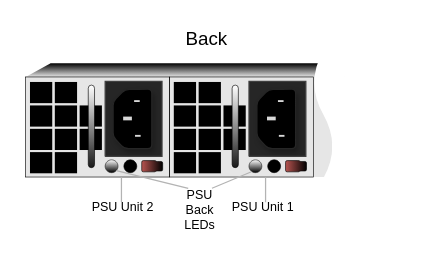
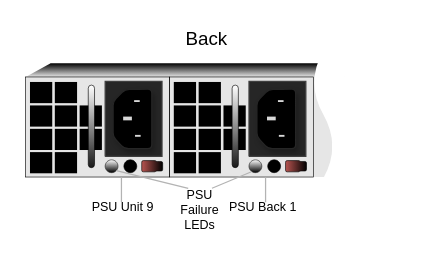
  <mxCell id="0" />
  <mxCell id="1" parent="0" />
  <mxCell id="2" value="" style="rounded=0;whiteSpace=wrap;html=1;strokeWidth=0.5;strokeColor=none;fillColor=#E6E6E6;" parent="1" vertex="1"><mxGeometry x="20" y="61" width="245" height="80" as="geometry" /></mxCell>
  <mxCell id="3" value="" style="shape=trapezoid;perimeter=trapezoidPerimeter;whiteSpace=wrap;html=1;fixedSize=1;shadow=0;strokeWidth=0.25;strokeColor=none;fillColor=#000000;gradientColor=#E6E6E6;" parent="1" vertex="1"><mxGeometry x="20" y="50" width="255" height="11" as="geometry" /></mxCell>
  <mxCell id="4" style="vsdxID=189;shape=stencil(nZLdDoIwDIWfprekdMkI14gv4BMsbrpFZGTg79M7qBqDgQTuunO+rst6QBStVY0BwrYL/mRuTncWxAaIXG1NcF2sQJQgioMP5hj8pdZ8blQkCQfFaO5Je5pQhf3OPc1bSyhjmfvO/trPu7Mr5dd+sJIlMh+ELfOVq2d5nIZxHZjiDPr/gIV4TolIpxs+t63El/7emI/FsFheuasqzsWvPw5ClDhEonwB);labelBackgroundColor=none;rounded=1;html=1;whiteSpace=wrap;aspect=fixed;fillColor=#B85450;strokeWidth=0.5;gradientColor=#000000;gradientDirection=east;" parent="1" vertex="1"><mxGeometry x="112.81" y="127.87" width="16.75" height="9" as="geometry" /></mxCell>
  <mxCell id="5" style="vsdxID=190;fillColor=#ffffff;gradientColor=#000000;shape=stencil(vVHLDsIgEPwajiQI6RfU+h8bu22JCGRB2/69kG1iazx58DazM/vIjjBtmiCi0CplCjecbZ8nYc5Ca+snJJsLEqYTph0C4Ujh4XvmEaqzont41gkL96naodXKrGF6YSfQtUi0OXXDVlqPfJNP6usotUhYbJIUMmQb/GGrAxpRljVycDBuc1hKM2LclX8/7H9nFfB+82Cd45T2+mcspcSRmu4F);strokeColor=#262626;labelBackgroundColor=none;rounded=0;html=1;whiteSpace=wrap;strokeWidth=0.5;" parent="1" vertex="1"><mxGeometry x="83.583" y="127.248" width="10.253" height="10.253" as="geometry" /></mxCell>
  <mxCell id="6" value="" style="group;aspect=fixed;" parent="1" vertex="1" connectable="0"><mxGeometry x="83.583" y="64.5" width="45.46" height="60" as="geometry" /></mxCell>
  <mxCell id="7" style="vsdxID=182;rotation=0;fillColor=#262626;gradientColor=none;shape=stencil(nZBLDoAgDERP0z3SIyjew0SURgSD+Lu9kMZoXLhwN9O+tukAlrNpJg1SzDH4QW/URgNYgZTkjA4UkwJUgGXng+6DX1zLfmoymdXo17xh5zmRJ6Q42BWCfc2oJfdAr+Yv+AP9Cb7OJ3H/2JG1HNGz/84klThPVCc=);strokeColor=#3f3f3f;shadow=0;labelBackgroundColor=none;rounded=0;html=1;whiteSpace=wrap;" parent="6" vertex="1"><mxGeometry width="45.46" height="60.0" as="geometry" /></mxCell>
  <mxCell id="8" style="vsdxID=183;rotation=0;fillColor=none;gradientColor=none;strokeColor=none;shadow=1;labelBackgroundColor=none;rounded=0;html=1;whiteSpace=wrap;" parent="6" vertex="1"><mxGeometry x="6.334" y="6.247" width="30.973" height="47.5" as="geometry" /></mxCell>
  <mxCell id="9" style="vsdxID=184;rotation=0;fillColor=#000000;gradientColor=none;shape=stencil(jZHdDsIgDIWfhlvStf6M6zlfwCcgDh0Rx8Lw9+llqybOqNldz+lXoBxBRVfr1giELgZ/MBdbxVrQSiDapjbBxlQJKgUVOx/MPvhTU7FudSIRBsdUPJP1NIIO2429G/ZIEiD7PHj05/7C63MEgJs31qzWjDrb/EFf+iuMuVTz6fj45BxktpwKI8iF+g0TSIXjFeWMpm85enQqhn/nRKxzHNt7/zOnZHHGVD4A);strokeColor=#262626;shadow=1;labelBackgroundColor=#ffffff;rounded=1;html=1;whiteSpace=wrap;" parent="8" vertex="1"><mxGeometry width="30.973" height="47.5" as="geometry" /></mxCell>
  <mxCell id="10" style="vsdxID=185;rotation=0;fillColor=#d8d8d8;gradientColor=none;shape=stencil(nZBLDoAgDERP0z3SIyjew0SURgSD+Lu9kMZoXLhwN9O+tukAlrNpJg1SzDH4QW/URgNYgZTkjA4UkwJUgGXng+6DX1zLfmoymdXo17xh5zmRJ6Q42BWCfc2oJfdAr+Yv+AP9Cb7OJ3H/2JG1HNGz/84klThPVCc=);strokeColor=none;shadow=1;labelBackgroundColor=none;rounded=0;html=1;whiteSpace=wrap;" parent="8" vertex="1"><mxGeometry x="8.039" y="21.944" width="6.994" height="3.0" as="geometry" /></mxCell>
  <mxCell id="11" style="vsdxID=186;rotation=0;fillColor=#d8d8d8;gradientColor=none;shape=stencil(nZBLDoAgDERP0z3SIyjew0SURgSD+Lu9kMZoXLhwN9O+tukAlrNpJg1SzDH4QW/URgNYgZTkjA4UkwJUgGXng+6DX1zLfmoymdXo17xh5zmRJ6Q42BWCfc2oJfdAr+Yv+AP9Cb7OJ3H/2JG1HNGz/84klThPVCc=);strokeColor=none;shadow=1;labelBackgroundColor=none;rounded=0;html=1;whiteSpace=wrap;" parent="8" vertex="1"><mxGeometry x="16.809" y="8.778" width="4.496" height="1.5" as="geometry" /></mxCell>
  <mxCell id="12" style="vsdxID=187;rotation=0;fillColor=#d8d8d8;gradientColor=none;shape=stencil(nZBLDoAgDERP0z3SIyjew0SURgSD+Lu9kMZoXLhwN9O+tukAlrNpJg1SzDH4QW/URgNYgZTkjA4UkwJUgGXng+6DX1zLfmoymdXo17xh5zmRJ6Q42BWCfc2oJfdAr+Yv+AP9Cb7OJ3H/2JG1HNGz/84klThPVCc=);strokeColor=none;shadow=1;labelBackgroundColor=none;rounded=0;html=1;whiteSpace=wrap;" parent="8" vertex="1"><mxGeometry x="17.54" y="36.574" width="4.496" height="1.5" as="geometry" /></mxCell>
  <mxCell id="13" style="vsdxID=190;shape=stencil(vVHLDsIgEPwajiQI6RfU+h8bu22JCGRB2/69kG1iazx58DazM/vIjjBtmiCi0CplCjecbZ8nYc5Ca+snJJsLEqYTph0C4Ujh4XvmEaqzont41gkL96naodXKrGF6YSfQtUi0OXXDVlqPfJNP6usotUhYbJIUMmQb/GGrAxpRljVycDBuc1hKM2LclX8/7H9nFfB+82Cd45T2+mcspcSRmu4F);labelBackgroundColor=none;rounded=0;html=1;whiteSpace=wrap;strokeWidth=0.5;fillColor=#000000;" parent="1" vertex="1"><mxGeometry x="98.583" y="127.248" width="10.253" height="10.253" as="geometry" /></mxCell>
  <mxCell id="14" value="" style="group;aspect=fixed;" parent="1" vertex="1" connectable="0"><mxGeometry x="23.47" y="65.003" width="57.5" height="73" as="geometry" /></mxCell>
  <mxCell id="15" value="" style="rounded=0;whiteSpace=wrap;html=1;strokeWidth=0.5;fillColor=#000000;strokeColor=none;" parent="14" vertex="1"><mxGeometry y="18.758" width="17.79" height="16.927" as="geometry" /></mxCell>
  <mxCell id="16" value="" style="rounded=0;whiteSpace=wrap;html=1;strokeWidth=0.5;fillColor=#000000;strokeColor=none;" parent="14" vertex="1"><mxGeometry x="19.857" y="18.758" width="17.79" height="16.927" as="geometry" /></mxCell>
  <mxCell id="17" value="" style="rounded=0;whiteSpace=wrap;html=1;strokeWidth=0.5;fillColor=#000000;strokeColor=none;" parent="14" vertex="1"><mxGeometry x="39.71" y="18.758" width="17.79" height="16.927" as="geometry" /></mxCell>
  <mxCell id="18" value="" style="rounded=0;whiteSpace=wrap;html=1;strokeWidth=0.5;fillColor=#000000;strokeColor=none;" parent="14" vertex="1"><mxGeometry y="37.469" width="17.79" height="16.927" as="geometry" /></mxCell>
  <mxCell id="19" value="" style="rounded=0;whiteSpace=wrap;html=1;strokeWidth=0.5;fillColor=#000000;strokeColor=none;" parent="14" vertex="1"><mxGeometry x="19.857" y="37.469" width="17.79" height="16.927" as="geometry" /></mxCell>
  <mxCell id="20" value="" style="rounded=0;whiteSpace=wrap;html=1;strokeWidth=0.5;fillColor=#000000;strokeColor=none;" parent="14" vertex="1"><mxGeometry x="39.71" y="37.469" width="17.79" height="16.927" as="geometry" /></mxCell>
  <mxCell id="21" value="" style="rounded=0;whiteSpace=wrap;html=1;strokeWidth=0.5;fillColor=#000000;strokeColor=none;" parent="14" vertex="1"><mxGeometry width="17.79" height="16.927" as="geometry" /></mxCell>
  <mxCell id="22" value="" style="rounded=0;whiteSpace=wrap;html=1;strokeWidth=0.5;fillColor=#000000;strokeColor=none;" parent="14" vertex="1"><mxGeometry x="19.857" width="17.79" height="16.927" as="geometry" /></mxCell>
  <mxCell id="23" value="" style="rounded=0;whiteSpace=wrap;html=1;strokeWidth=0.5;fillColor=#000000;strokeColor=none;" parent="14" vertex="1"><mxGeometry y="56.073" width="17.79" height="16.927" as="geometry" /></mxCell>
  <mxCell id="24" value="" style="rounded=0;whiteSpace=wrap;html=1;strokeWidth=0.5;fillColor=#000000;strokeColor=none;" parent="14" vertex="1"><mxGeometry x="19.857" y="56.073" width="17.79" height="16.927" as="geometry" /></mxCell>
  <mxCell id="25" value="" style="rounded=1;whiteSpace=wrap;html=1;shadow=0;strokeColor=#000000;strokeWidth=0.5;rotation=90;gradientColor=#ffffff;gradientDirection=west;fillColor=#1A1A1A;arcSize=50;" parent="1" vertex="1"><mxGeometry x="39.58" y="98" width="66" height="5" as="geometry" /></mxCell>
  <mxCell id="26" value="" style="rounded=0;whiteSpace=wrap;html=1;strokeWidth=0.5;gradientColor=#000000;fillColor=none;" parent="1" vertex="1"><mxGeometry x="135" y="61" width="115" height="80" as="geometry" /></mxCell>
  <mxCell id="27" style="vsdxID=189;shape=stencil(nZLdDoIwDIWfprekdMkI14gv4BMsbrpFZGTg79M7qBqDgQTuunO+rst6QBStVY0BwrYL/mRuTncWxAaIXG1NcF2sQJQgioMP5hj8pdZ8blQkCQfFaO5Je5pQhf3OPc1bSyhjmfvO/trPu7Mr5dd+sJIlMh+ELfOVq2d5nIZxHZjiDPr/gIV4TolIpxs+t63El/7emI/FsFheuasqzsWvPw5ClDhEonwB);labelBackgroundColor=none;rounded=1;html=1;whiteSpace=wrap;aspect=fixed;fillColor=#B85450;strokeWidth=0.5;gradientColor=#000000;gradientDirection=east;" parent="1" vertex="1"><mxGeometry x="227.81" y="127.87" width="16.75" height="9" as="geometry" /></mxCell>
  <mxCell id="28" style="vsdxID=190;fillColor=#ffffff;gradientColor=#000000;shape=stencil(vVHLDsIgEPwajiQI6RfU+h8bu22JCGRB2/69kG1iazx58DazM/vIjjBtmiCi0CplCjecbZ8nYc5Ca+snJJsLEqYTph0C4Ujh4XvmEaqzont41gkL96naodXKrGF6YSfQtUi0OXXDVlqPfJNP6usotUhYbJIUMmQb/GGrAxpRljVycDBuc1hKM2LclX8/7H9nFfB+82Cd45T2+mcspcSRmu4F);strokeColor=#262626;labelBackgroundColor=none;rounded=0;html=1;whiteSpace=wrap;strokeWidth=0.5;" parent="1" vertex="1"><mxGeometry x="198.583" y="127.248" width="10.253" height="10.253" as="geometry" /></mxCell>
  <mxCell id="29" value="" style="group;aspect=fixed;" parent="1" vertex="1" connectable="0"><mxGeometry x="198.583" y="64.5" width="45.46" height="60" as="geometry" /></mxCell>
  <mxCell id="30" style="vsdxID=182;rotation=0;fillColor=#262626;gradientColor=none;shape=stencil(nZBLDoAgDERP0z3SIyjew0SURgSD+Lu9kMZoXLhwN9O+tukAlrNpJg1SzDH4QW/URgNYgZTkjA4UkwJUgGXng+6DX1zLfmoymdXo17xh5zmRJ6Q42BWCfc2oJfdAr+Yv+AP9Cb7OJ3H/2JG1HNGz/84klThPVCc=);strokeColor=#3f3f3f;shadow=0;labelBackgroundColor=none;rounded=0;html=1;whiteSpace=wrap;" parent="29" vertex="1"><mxGeometry width="45.46" height="60.0" as="geometry" /></mxCell>
  <mxCell id="31" style="vsdxID=183;rotation=0;fillColor=none;gradientColor=none;strokeColor=none;shadow=1;labelBackgroundColor=none;rounded=0;html=1;whiteSpace=wrap;" parent="29" vertex="1"><mxGeometry x="6.334" y="6.247" width="30.973" height="47.5" as="geometry" /></mxCell>
  <mxCell id="32" style="vsdxID=184;rotation=0;fillColor=#000000;gradientColor=none;shape=stencil(jZHdDsIgDIWfhlvStf6M6zlfwCcgDh0Rx8Lw9+llqybOqNldz+lXoBxBRVfr1giELgZ/MBdbxVrQSiDapjbBxlQJKgUVOx/MPvhTU7FudSIRBsdUPJP1NIIO2429G/ZIEiD7PHj05/7C63MEgJs31qzWjDrb/EFf+iuMuVTz6fj45BxktpwKI8iF+g0TSIXjFeWMpm85enQqhn/nRKxzHNt7/zOnZHHGVD4A);strokeColor=#262626;shadow=1;labelBackgroundColor=#ffffff;rounded=1;html=1;whiteSpace=wrap;" parent="31" vertex="1"><mxGeometry width="30.973" height="47.5" as="geometry" /></mxCell>
  <mxCell id="33" style="vsdxID=185;rotation=0;fillColor=#d8d8d8;gradientColor=none;shape=stencil(nZBLDoAgDERP0z3SIyjew0SURgSD+Lu9kMZoXLhwN9O+tukAlrNpJg1SzDH4QW/URgNYgZTkjA4UkwJUgGXng+6DX1zLfmoymdXo17xh5zmRJ6Q42BWCfc2oJfdAr+Yv+AP9Cb7OJ3H/2JG1HNGz/84klThPVCc=);strokeColor=none;shadow=1;labelBackgroundColor=none;rounded=0;html=1;whiteSpace=wrap;" parent="31" vertex="1"><mxGeometry x="8.039" y="21.944" width="6.994" height="3.0" as="geometry" /></mxCell>
  <mxCell id="34" style="vsdxID=186;rotation=0;fillColor=#d8d8d8;gradientColor=none;shape=stencil(nZBLDoAgDERP0z3SIyjew0SURgSD+Lu9kMZoXLhwN9O+tukAlrNpJg1SzDH4QW/URgNYgZTkjA4UkwJUgGXng+6DX1zLfmoymdXo17xh5zmRJ6Q42BWCfc2oJfdAr+Yv+AP9Cb7OJ3H/2JG1HNGz/84klThPVCc=);strokeColor=none;shadow=1;labelBackgroundColor=none;rounded=0;html=1;whiteSpace=wrap;" parent="31" vertex="1"><mxGeometry x="16.809" y="8.778" width="4.496" height="1.5" as="geometry" /></mxCell>
  <mxCell id="35" style="vsdxID=187;rotation=0;fillColor=#d8d8d8;gradientColor=none;shape=stencil(nZBLDoAgDERP0z3SIyjew0SURgSD+Lu9kMZoXLhwN9O+tukAlrNpJg1SzDH4QW/URgNYgZTkjA4UkwJUgGXng+6DX1zLfmoymdXo17xh5zmRJ6Q42BWCfc2oJfdAr+Yv+AP9Cb7OJ3H/2JG1HNGz/84klThPVCc=);strokeColor=none;shadow=1;labelBackgroundColor=none;rounded=0;html=1;whiteSpace=wrap;" parent="31" vertex="1"><mxGeometry x="17.54" y="36.574" width="4.496" height="1.5" as="geometry" /></mxCell>
  <mxCell id="36" style="vsdxID=190;shape=stencil(vVHLDsIgEPwajiQI6RfU+h8bu22JCGRB2/69kG1iazx58DazM/vIjjBtmiCi0CplCjecbZ8nYc5Ca+snJJsLEqYTph0C4Ujh4XvmEaqzont41gkL96naodXKrGF6YSfQtUi0OXXDVlqPfJNP6usotUhYbJIUMmQb/GGrAxpRljVycDBuc1hKM2LclX8/7H9nFfB+82Cd45T2+mcspcSRmu4F);labelBackgroundColor=none;rounded=0;html=1;whiteSpace=wrap;strokeWidth=0.5;fillColor=#000000;" parent="1" vertex="1"><mxGeometry x="213.583" y="127.248" width="10.253" height="10.253" as="geometry" /></mxCell>
  <mxCell id="37" value="" style="group;aspect=fixed;" parent="1" vertex="1" connectable="0"><mxGeometry x="138.47" y="65.003" width="57.5" height="73" as="geometry" /></mxCell>
  <mxCell id="38" value="" style="rounded=0;whiteSpace=wrap;html=1;strokeWidth=0.5;fillColor=#000000;strokeColor=none;" parent="37" vertex="1"><mxGeometry y="18.758" width="17.79" height="16.927" as="geometry" /></mxCell>
  <mxCell id="39" value="" style="rounded=0;whiteSpace=wrap;html=1;strokeWidth=0.5;fillColor=#000000;strokeColor=none;" parent="37" vertex="1"><mxGeometry x="19.857" y="18.758" width="17.79" height="16.927" as="geometry" /></mxCell>
  <mxCell id="40" value="" style="rounded=0;whiteSpace=wrap;html=1;strokeWidth=0.5;fillColor=#000000;strokeColor=none;" parent="37" vertex="1"><mxGeometry x="39.71" y="18.758" width="17.79" height="16.927" as="geometry" /></mxCell>
  <mxCell id="41" value="" style="rounded=0;whiteSpace=wrap;html=1;strokeWidth=0.5;fillColor=#000000;strokeColor=none;" parent="37" vertex="1"><mxGeometry y="37.469" width="17.79" height="16.927" as="geometry" /></mxCell>
  <mxCell id="42" value="" style="rounded=0;whiteSpace=wrap;html=1;strokeWidth=0.5;fillColor=#000000;strokeColor=none;" parent="37" vertex="1"><mxGeometry x="19.857" y="37.469" width="17.79" height="16.927" as="geometry" /></mxCell>
  <mxCell id="43" value="" style="rounded=0;whiteSpace=wrap;html=1;strokeWidth=0.5;fillColor=#000000;strokeColor=none;" parent="37" vertex="1"><mxGeometry x="39.71" y="37.469" width="17.79" height="16.927" as="geometry" /></mxCell>
  <mxCell id="44" value="" style="rounded=0;whiteSpace=wrap;html=1;strokeWidth=0.5;fillColor=#000000;strokeColor=none;" parent="37" vertex="1"><mxGeometry width="17.79" height="16.927" as="geometry" /></mxCell>
  <mxCell id="45" value="" style="rounded=0;whiteSpace=wrap;html=1;strokeWidth=0.5;fillColor=#000000;strokeColor=none;" parent="37" vertex="1"><mxGeometry x="19.857" width="17.79" height="16.927" as="geometry" /></mxCell>
  <mxCell id="46" value="" style="rounded=0;whiteSpace=wrap;html=1;strokeWidth=0.5;fillColor=#000000;strokeColor=none;" parent="37" vertex="1"><mxGeometry y="56.073" width="17.79" height="16.927" as="geometry" /></mxCell>
  <mxCell id="47" value="" style="rounded=0;whiteSpace=wrap;html=1;strokeWidth=0.5;fillColor=#000000;strokeColor=none;" parent="37" vertex="1"><mxGeometry x="19.857" y="56.073" width="17.79" height="16.927" as="geometry" /></mxCell>
  <mxCell id="48" value="" style="rounded=1;whiteSpace=wrap;html=1;shadow=0;strokeColor=#000000;strokeWidth=0.5;rotation=90;gradientColor=#ffffff;gradientDirection=west;fillColor=#1A1A1A;arcSize=50;" parent="1" vertex="1"><mxGeometry x="154.58" y="98" width="66" height="5" as="geometry" /></mxCell>
  <mxCell id="49" value="" style="rounded=0;whiteSpace=wrap;html=1;strokeWidth=0.5;gradientColor=#000000;fillColor=none;" parent="1" vertex="1"><mxGeometry x="20" y="61" width="115" height="80" as="geometry" /></mxCell>
  <mxCell id="50" value="&lt;span style=&quot;font-weight: normal&quot;&gt;Back&lt;/span&gt;" style="text;html=1;strokeColor=none;fillColor=none;align=center;verticalAlign=middle;whiteSpace=wrap;rounded=0;shadow=0;fontSize=15;fontStyle=1" parent="1" vertex="1"><mxGeometry x="53.47" y="20" width="224.45" height="20" as="geometry" /></mxCell>
- <mxCell id="51" value="PSU Unit 1" style="text;whiteSpace=wrap;html=1;fontSize=10;align=center;" parent="1" vertex="1"><mxGeometry x="170" y="153" width="80.22" height="20" as="geometry" /></mxCell>
+ <mxCell id="51" value="PSU Back 1" style="text;whiteSpace=wrap;html=1;fontSize=10;align=center;" parent="1" vertex="1"><mxGeometry x="170" y="153" width="80.22" height="20" as="geometry" /></mxCell>
  <mxCell id="52" value="" style="endArrow=none;html=1;fontSize=10;shadow=0;strokeColor=#B3B3B3;exitX=1.017;exitY=0.535;exitDx=0;exitDy=0;exitPerimeter=0;" parent="1" edge="1"><mxGeometry width="50" height="50" relative="1" as="geometry"><mxPoint x="211.834" y="141" as="sourcePoint" /><mxPoint x="211.84" y="161.16" as="targetPoint" /></mxGeometry></mxCell>
  <mxCell id="53" value="" style="endArrow=none;html=1;fontSize=10;shadow=0;strokeColor=#B3B3B3;exitX=1.017;exitY=0.535;exitDx=0;exitDy=0;exitPerimeter=0;" parent="1" edge="1"><mxGeometry width="50" height="50" relative="1" as="geometry"><mxPoint x="96.584" y="141" as="sourcePoint" /><mxPoint x="96.59" y="161" as="targetPoint" /></mxGeometry></mxCell>
- <mxCell id="54" value="PSU Unit 2" style="text;whiteSpace=wrap;html=1;fontSize=10;align=center;" vertex="1" parent="1"><mxGeometry x="58.25" y="153" width="80.22" height="20" as="geometry" /></mxCell>
- <mxCell id="55" value="PSU&lt;br&gt;Back&lt;br&gt;LEDs" style="text;whiteSpace=wrap;html=1;fontSize=10;align=center;" vertex="1" parent="1"><mxGeometry x="143" y="143" width="33.03" height="50" as="geometry" /></mxCell>
+ <mxCell id="54" value="PSU Unit 9" style="text;whiteSpace=wrap;html=1;fontSize=10;align=center;" vertex="1" parent="1"><mxGeometry x="58.25" y="153" width="80.22" height="20" as="geometry" /></mxCell>
+ <mxCell id="55" value="PSU&lt;br&gt;Failure&lt;br&gt;LEDs" style="text;whiteSpace=wrap;html=1;fontSize=10;align=center;" vertex="1" parent="1"><mxGeometry x="143" y="143" width="33.03" height="50" as="geometry" /></mxCell>
  <mxCell id="56" value="" style="endArrow=none;html=1;fontSize=10;shadow=0;strokeColor=#B3B3B3;exitX=0.287;exitY=0.928;exitDx=0;exitDy=0;exitPerimeter=0;" edge="1" parent="1"><mxGeometry width="50" height="50" relative="1" as="geometry"><mxPoint x="200.526" y="136.763" as="sourcePoint" /><mxPoint x="169" y="150" as="targetPoint" /></mxGeometry></mxCell>
  <mxCell id="57" value="" style="endArrow=none;html=1;fontSize=10;shadow=0;strokeColor=#B3B3B3;" edge="1" parent="1"><mxGeometry width="50" height="50" relative="1" as="geometry"><mxPoint x="92.56" y="135.87" as="sourcePoint" /><mxPoint x="150" y="150" as="targetPoint" /></mxGeometry></mxCell>
  <mxCell id="58" value="" style="shape=tape;whiteSpace=wrap;html=1;rotation=90;strokeColor=none;" vertex="1" parent="1"><mxGeometry x="219" y="71" width="102" height="40" as="geometry" /></mxCell>
